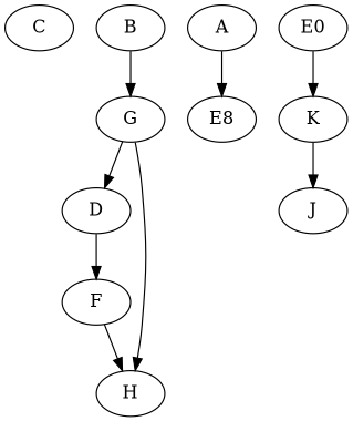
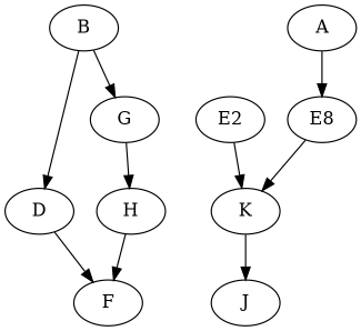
  digraph {
-   C
    B
    D
    G
    F
    H
    n7 [label=E8]
    A
    K
    J
-   E2 [label=E0]
-   G -> D
+   E2
+   B -> D
    B -> G
    D -> F
    G -> H
-   F -> H
+   H -> F
+   n7 -> K
    A -> n7
    K -> J
    E2 -> K
  }
